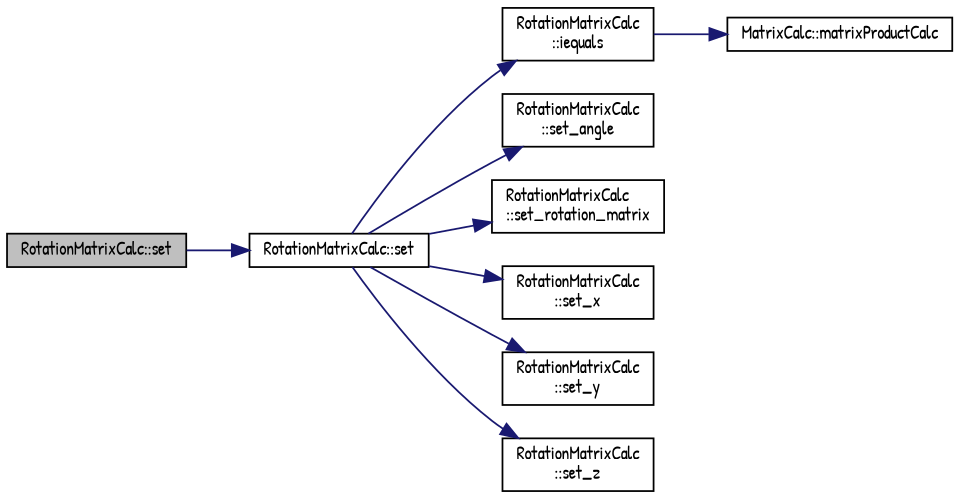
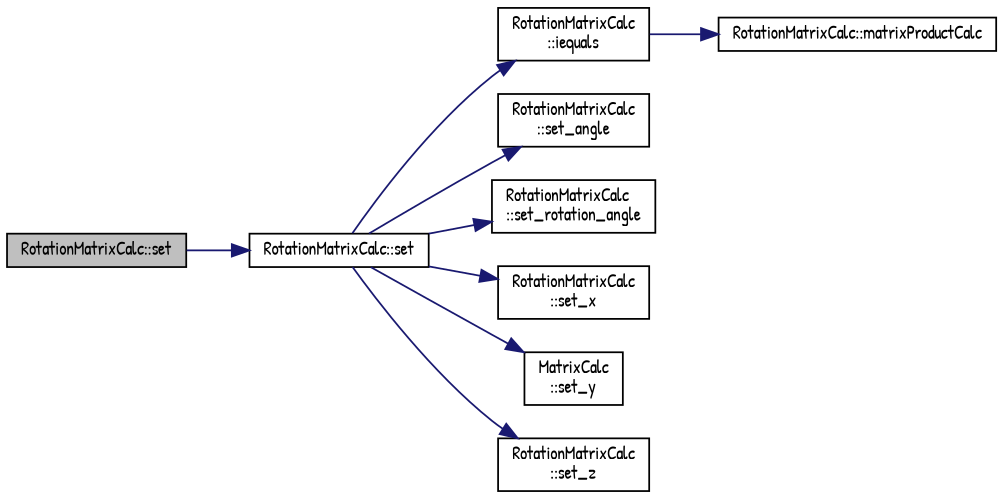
  digraph {
    fontname="Patrick Hand"
    rankdir=LR
    node [color=black fillcolor=white fontname="Patrick Hand" fontsize=10 shape=record style=filled]
    edge [color=midnightblue fontname="Patrick Hand" fontsize=10 labelfontname=Helvetica labelfontsize=10 style=solid]
    n1 [fillcolor=grey75 fontcolor=black height=0.2 label="RotationMatrixCalc::set" width=0.4]
    n2 [height=0.2 label="RotationMatrixCalc::set" width=0.4]
    n3 [height=0.2 label="RotationMatrixCalc\l::iequals" width=0.4]
    n4 [height=0.2 label="RotationMatrixCalc\l::set_angle" width=0.4]
-   n5 [height=0.2 label="RotationMatrixCalc\l::set_rotation_matrix" width=0.4]
+   n5 [height=0.2 label="RotationMatrixCalc\l::set_rotation_angle" width=0.4]
    n6 [height=0.2 label="RotationMatrixCalc\l::set_x" width=0.4]
-   n7 [height=0.2 label="RotationMatrixCalc\l::set_y" width=0.4]
+   n7 [height=0.2 label="MatrixCalc\l::set_y" width=0.4]
    n8 [height=0.2 label="RotationMatrixCalc\l::set_z" width=0.4]
-   n9 [height=0.2 label="MatrixCalc::matrixProductCalc" width=0.4]
+   n9 [height=0.2 label="RotationMatrixCalc::matrixProductCalc" width=0.4]
    n1 -> n2
    n2 -> n3
    n2 -> n4
    n2 -> n5
    n2 -> n6
    n2 -> n7
    n2 -> n8
    n3 -> n9
  }
